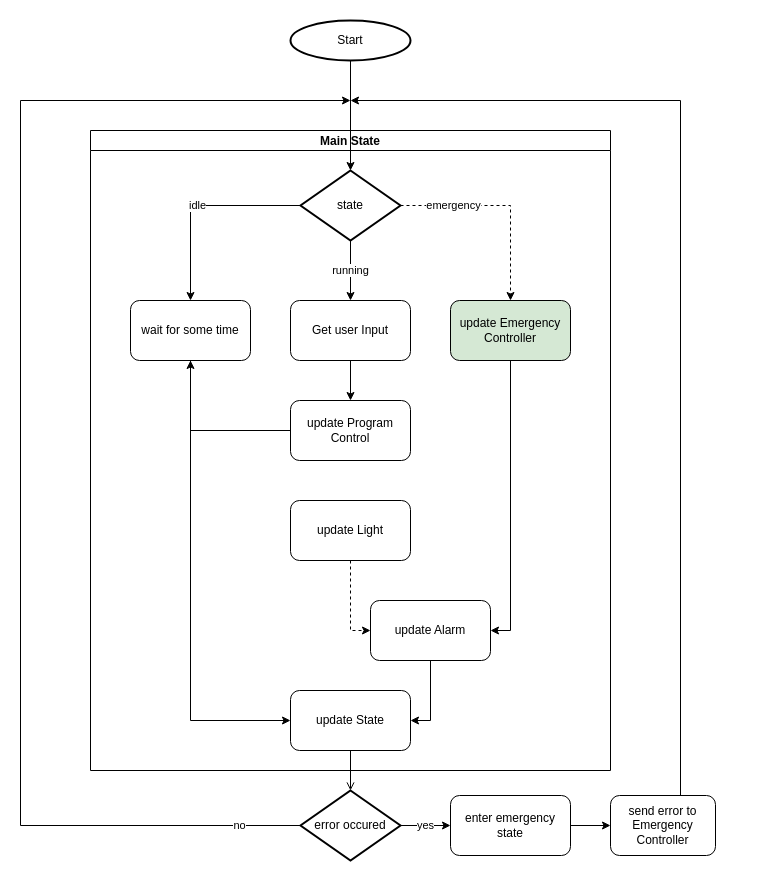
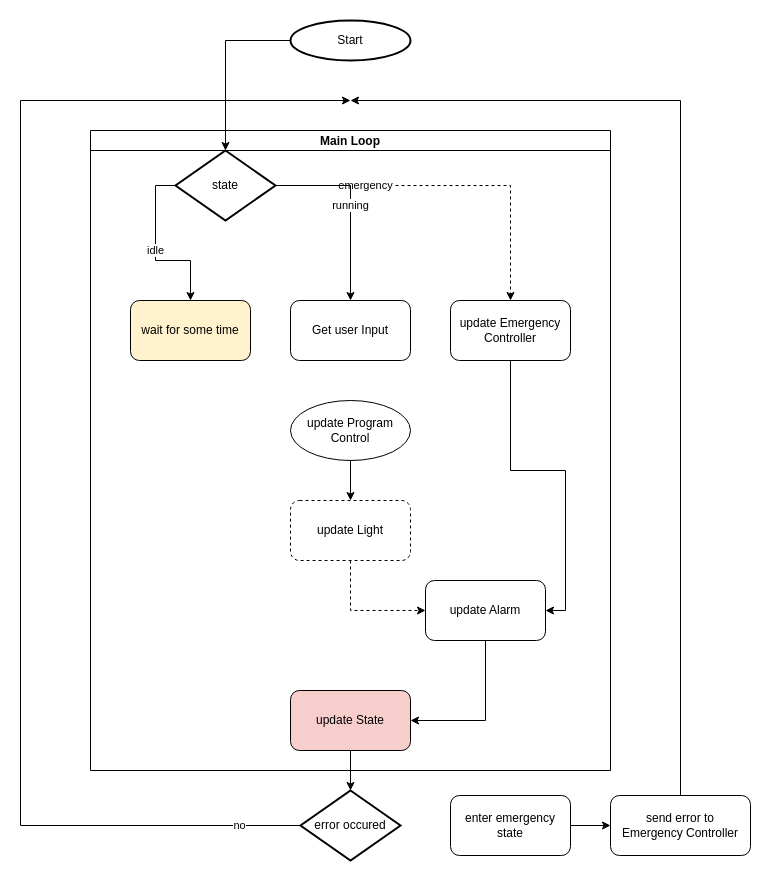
  <mxCell id="0" />
  <mxCell id="1" parent="0" />
  <mxCell id="2" value="Start" style="strokeWidth=2;html=1;shape=mxgraph.flowchart.start_1;whiteSpace=wrap;" vertex="1" parent="1"><mxGeometry x="290" y="20" width="120" height="40" as="geometry" /></mxCell>
- <mxCell id="3" value="Main State" style="swimlane;startSize=20;" vertex="1" parent="1"><mxGeometry x="90" y="130" width="520" height="640" as="geometry" /></mxCell>
+ <mxCell id="3" value="Main Loop" style="swimlane;startSize=20;" vertex="1" parent="1"><mxGeometry x="90" y="130" width="520" height="640" as="geometry" /></mxCell>
  <mxCell id="4" value="emergency" style="edgeStyle=orthogonalEdgeStyle;rounded=0;orthogonalLoop=1;jettySize=auto;html=1;entryX=0.5;entryY=0;entryDx=0;entryDy=0;dashed=1;" edge="1" parent="3" source="6" target="8"><mxGeometry x="-0.487" relative="1" as="geometry"><mxPoint as="offset" /></mxGeometry></mxCell>
  <mxCell id="5" value="idle" style="edgeStyle=orthogonalEdgeStyle;rounded=0;orthogonalLoop=1;jettySize=auto;html=1;exitX=0;exitY=0.5;exitDx=0;exitDy=0;exitPerimeter=0;entryX=0.5;entryY=0;entryDx=0;entryDy=0;" edge="1" parent="3" source="6" target="17"><mxGeometry relative="1" as="geometry" /></mxCell>
- <mxCell id="6" value="state" style="strokeWidth=2;html=1;shape=mxgraph.flowchart.decision;whiteSpace=wrap;" vertex="1" parent="3"><mxGeometry x="210" y="40" width="100" height="70" as="geometry" /></mxCell>
+ <mxCell id="6" value="state" style="strokeWidth=2;html=1;shape=mxgraph.flowchart.decision;whiteSpace=wrap;" vertex="1" parent="3"><mxGeometry x="85" y="20" width="100" height="70" as="geometry" /></mxCell>
  <mxCell id="7" style="edgeStyle=orthogonalEdgeStyle;rounded=0;orthogonalLoop=1;jettySize=auto;html=1;entryX=1;entryY=0.5;entryDx=0;entryDy=0;exitX=0.5;exitY=1;exitDx=0;exitDy=0;" edge="1" parent="3" source="19" target="18"><mxGeometry relative="1" as="geometry" /></mxCell>
- <mxCell id="8" value="update Emergency Controller" style="rounded=1;whiteSpace=wrap;html=1;fillColor=#d5e8d4;" vertex="1" parent="3"><mxGeometry x="360" y="170" width="120" height="60" as="geometry" /></mxCell>
- <mxCell id="9" style="edgeStyle=orthogonalEdgeStyle;rounded=0;orthogonalLoop=1;jettySize=auto;html=1;entryX=0.5;entryY=0;entryDx=0;entryDy=0;" edge="1" parent="3" source="10" target="12"><mxGeometry relative="1" as="geometry" /></mxCell>
+ <mxCell id="8" value="update Emergency Controller" style="rounded=1;whiteSpace=wrap;html=1;" vertex="1" parent="3"><mxGeometry x="360" y="170" width="120" height="60" as="geometry" /></mxCell>
  <mxCell id="10" value="Get user Input" style="rounded=1;whiteSpace=wrap;html=1;" vertex="1" parent="3"><mxGeometry x="200" y="170" width="120" height="60" as="geometry" /></mxCell>
- <mxCell id="11" style="edgeStyle=orthogonalEdgeStyle;rounded=0;orthogonalLoop=1;jettySize=auto;html=1;" edge="1" parent="3" source="12" target="17"><mxGeometry relative="1" as="geometry" /></mxCell>
- <mxCell id="12" value="update Program Control" style="rounded=1;whiteSpace=wrap;html=1;" vertex="1" parent="3"><mxGeometry x="200" y="270" width="120" height="60" as="geometry" /></mxCell>
+ <mxCell id="11" style="edgeStyle=orthogonalEdgeStyle;rounded=0;orthogonalLoop=1;jettySize=auto;html=1;entryX=0.5;entryY=0;entryDx=0;entryDy=0;" edge="1" parent="3" source="12" target="14"><mxGeometry relative="1" as="geometry" /></mxCell>
+ <mxCell id="12" value="update Program Control" style="ellipse;whiteSpace=wrap;html=1;" vertex="1" parent="3"><mxGeometry x="200" y="270" width="120" height="60" as="geometry" /></mxCell>
  <mxCell id="13" style="edgeStyle=orthogonalEdgeStyle;rounded=0;orthogonalLoop=1;jettySize=auto;html=1;exitX=0.5;exitY=1;exitDx=0;exitDy=0;entryX=0;entryY=0.5;entryDx=0;entryDy=0;dashed=1;" edge="1" parent="3" source="14" target="19"><mxGeometry relative="1" as="geometry" /></mxCell>
- <mxCell id="14" value="update Light" style="rounded=1;whiteSpace=wrap;html=1;" vertex="1" parent="3"><mxGeometry x="200" y="370" width="120" height="60" as="geometry" /></mxCell>
+ <mxCell id="14" value="update Light" style="rounded=1;whiteSpace=wrap;html=1;dashed=1;" vertex="1" parent="3"><mxGeometry x="200" y="370" width="120" height="60" as="geometry" /></mxCell>
  <mxCell id="15" value="running" style="edgeStyle=orthogonalEdgeStyle;rounded=0;orthogonalLoop=1;jettySize=auto;html=1;entryX=0.5;entryY=0;entryDx=0;entryDy=0;" edge="1" parent="3" source="6" target="10"><mxGeometry relative="1" as="geometry" /></mxCell>
- <mxCell id="16" style="edgeStyle=orthogonalEdgeStyle;rounded=0;orthogonalLoop=1;jettySize=auto;html=1;entryX=0;entryY=0.5;entryDx=0;entryDy=0;exitX=0.5;exitY=1;exitDx=0;exitDy=0;" edge="1" parent="3" source="17" target="18"><mxGeometry relative="1" as="geometry" /></mxCell>
- <mxCell id="17" value="wait for some time" style="rounded=1;whiteSpace=wrap;html=1;" vertex="1" parent="3"><mxGeometry x="40" y="170" width="120" height="60" as="geometry" /></mxCell>
- <mxCell id="18" value="update State" style="rounded=1;whiteSpace=wrap;html=1;" vertex="1" parent="3"><mxGeometry x="200" y="560" width="120" height="60" as="geometry" /></mxCell>
- <mxCell id="19" value="update Alarm" style="rounded=1;whiteSpace=wrap;html=1;" vertex="1" parent="3"><mxGeometry x="280" y="470" width="120" height="60" as="geometry" /></mxCell>
+ <mxCell id="17" value="wait for some time" style="rounded=1;whiteSpace=wrap;html=1;fillColor=#fff2cc;" vertex="1" parent="3"><mxGeometry x="40" y="170" width="120" height="60" as="geometry" /></mxCell>
+ <mxCell id="18" value="update State" style="rounded=1;whiteSpace=wrap;html=1;fillColor=#f8cecc;" vertex="1" parent="3"><mxGeometry x="200" y="560" width="120" height="60" as="geometry" /></mxCell>
+ <mxCell id="19" value="update Alarm" style="rounded=1;whiteSpace=wrap;html=1;" vertex="1" parent="3"><mxGeometry x="335" y="450" width="120" height="60" as="geometry" /></mxCell>
  <mxCell id="20" value="" style="edgeStyle=orthogonalEdgeStyle;rounded=0;orthogonalLoop=1;jettySize=auto;html=1;entryX=1;entryY=0.5;entryDx=0;entryDy=0;exitX=0.5;exitY=1;exitDx=0;exitDy=0;" edge="1" parent="3" source="8" target="19"><mxGeometry relative="1" as="geometry"><mxPoint x="740" y="300" as="sourcePoint" /><mxPoint x="640" y="580" as="targetPoint" /></mxGeometry></mxCell>
  <mxCell id="21" value="no" style="edgeStyle=orthogonalEdgeStyle;rounded=0;orthogonalLoop=1;jettySize=auto;html=1;exitX=0;exitY=0.5;exitDx=0;exitDy=0;exitPerimeter=0;" edge="1" parent="1" source="23"><mxGeometry x="-0.909" relative="1" as="geometry"><mxPoint x="350" y="100" as="targetPoint" /><mxPoint x="300" y="615" as="sourcePoint" /><Array as="points"><mxPoint x="20" y="825" /><mxPoint x="20" y="100" /></Array><mxPoint as="offset" /></mxGeometry></mxCell>
- <mxCell id="22" value="yes" style="edgeStyle=orthogonalEdgeStyle;rounded=0;orthogonalLoop=1;jettySize=auto;html=1;exitX=1;exitY=0.5;exitDx=0;exitDy=0;exitPerimeter=0;entryX=0;entryY=0.5;entryDx=0;entryDy=0;" edge="1" parent="1" source="23" target="29"><mxGeometry relative="1" as="geometry"><mxPoint x="450" y="825" as="targetPoint" /></mxGeometry></mxCell>
  <mxCell id="23" value="error occured" style="strokeWidth=2;html=1;shape=mxgraph.flowchart.decision;whiteSpace=wrap;" vertex="1" parent="1"><mxGeometry x="300" y="790" width="100" height="70" as="geometry" /></mxCell>
  <mxCell id="24" style="edgeStyle=orthogonalEdgeStyle;rounded=0;orthogonalLoop=1;jettySize=auto;html=1;exitX=0.5;exitY=0;exitDx=0;exitDy=0;" edge="1" parent="1" source="25"><mxGeometry relative="1" as="geometry"><mxPoint x="350" y="100" as="targetPoint" /><mxPoint x="790" y="560" as="sourcePoint" /><Array as="points"><mxPoint x="680" y="100" /></Array></mxGeometry></mxCell>
- <mxCell id="25" value="send error to &lt;br&gt;Emergency Controller" style="rounded=1;whiteSpace=wrap;html=1;" vertex="1" parent="1"><mxGeometry x="610" y="795" width="105" height="60" as="geometry" /></mxCell>
+ <mxCell id="25" value="send error to &lt;br&gt;Emergency Controller" style="rounded=1;whiteSpace=wrap;html=1;" vertex="1" parent="1"><mxGeometry x="610" y="795" width="140" height="60" as="geometry" /></mxCell>
  <mxCell id="26" style="edgeStyle=orthogonalEdgeStyle;rounded=0;orthogonalLoop=1;jettySize=auto;html=1;entryX=0.5;entryY=0;entryDx=0;entryDy=0;entryPerimeter=0;" edge="1" parent="1" source="2" target="6"><mxGeometry relative="1" as="geometry" /></mxCell>
- <mxCell id="27" style="edgeStyle=orthogonalEdgeStyle;rounded=0;orthogonalLoop=1;jettySize=auto;html=1;entryX=0.5;entryY=0;entryDx=0;entryDy=0;entryPerimeter=0;endArrow=open;" edge="1" parent="1" source="18" target="23"><mxGeometry relative="1" as="geometry" /></mxCell>
+ <mxCell id="27" style="edgeStyle=orthogonalEdgeStyle;rounded=0;orthogonalLoop=1;jettySize=auto;html=1;entryX=0.5;entryY=0;entryDx=0;entryDy=0;entryPerimeter=0;" edge="1" parent="1" source="18" target="23"><mxGeometry relative="1" as="geometry" /></mxCell>
  <mxCell id="28" style="edgeStyle=orthogonalEdgeStyle;rounded=0;orthogonalLoop=1;jettySize=auto;html=1;exitX=1;exitY=0.5;exitDx=0;exitDy=0;entryX=0;entryY=0.5;entryDx=0;entryDy=0;" edge="1" parent="1" source="29" target="25"><mxGeometry relative="1" as="geometry" /></mxCell>
  <mxCell id="29" value="enter emergency state" style="rounded=1;whiteSpace=wrap;html=1;" vertex="1" parent="1"><mxGeometry x="450" y="795" width="120" height="60" as="geometry" /></mxCell>
